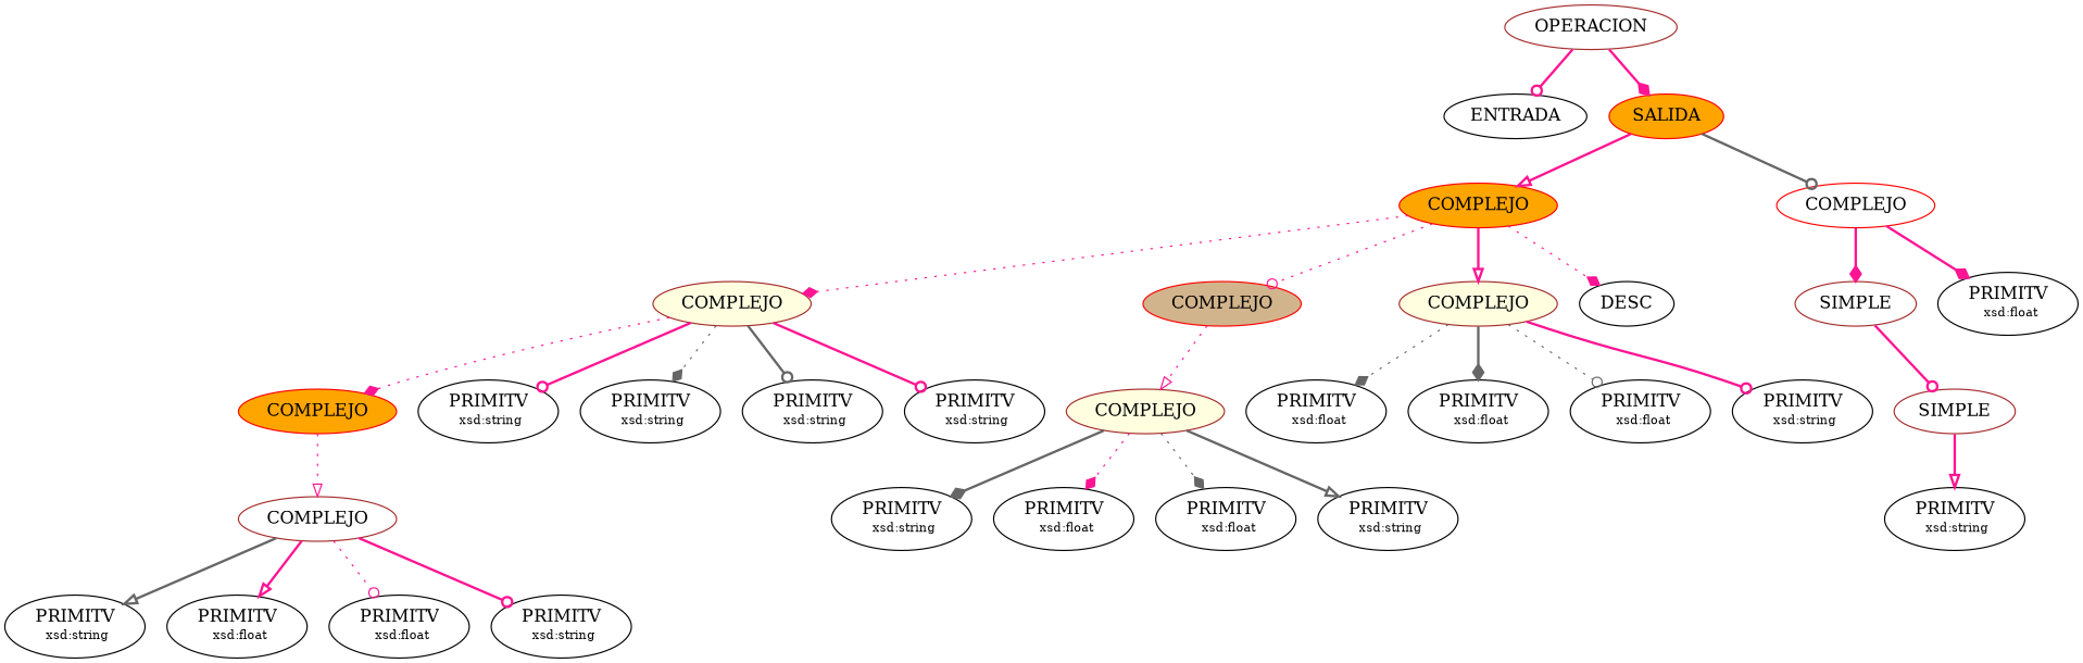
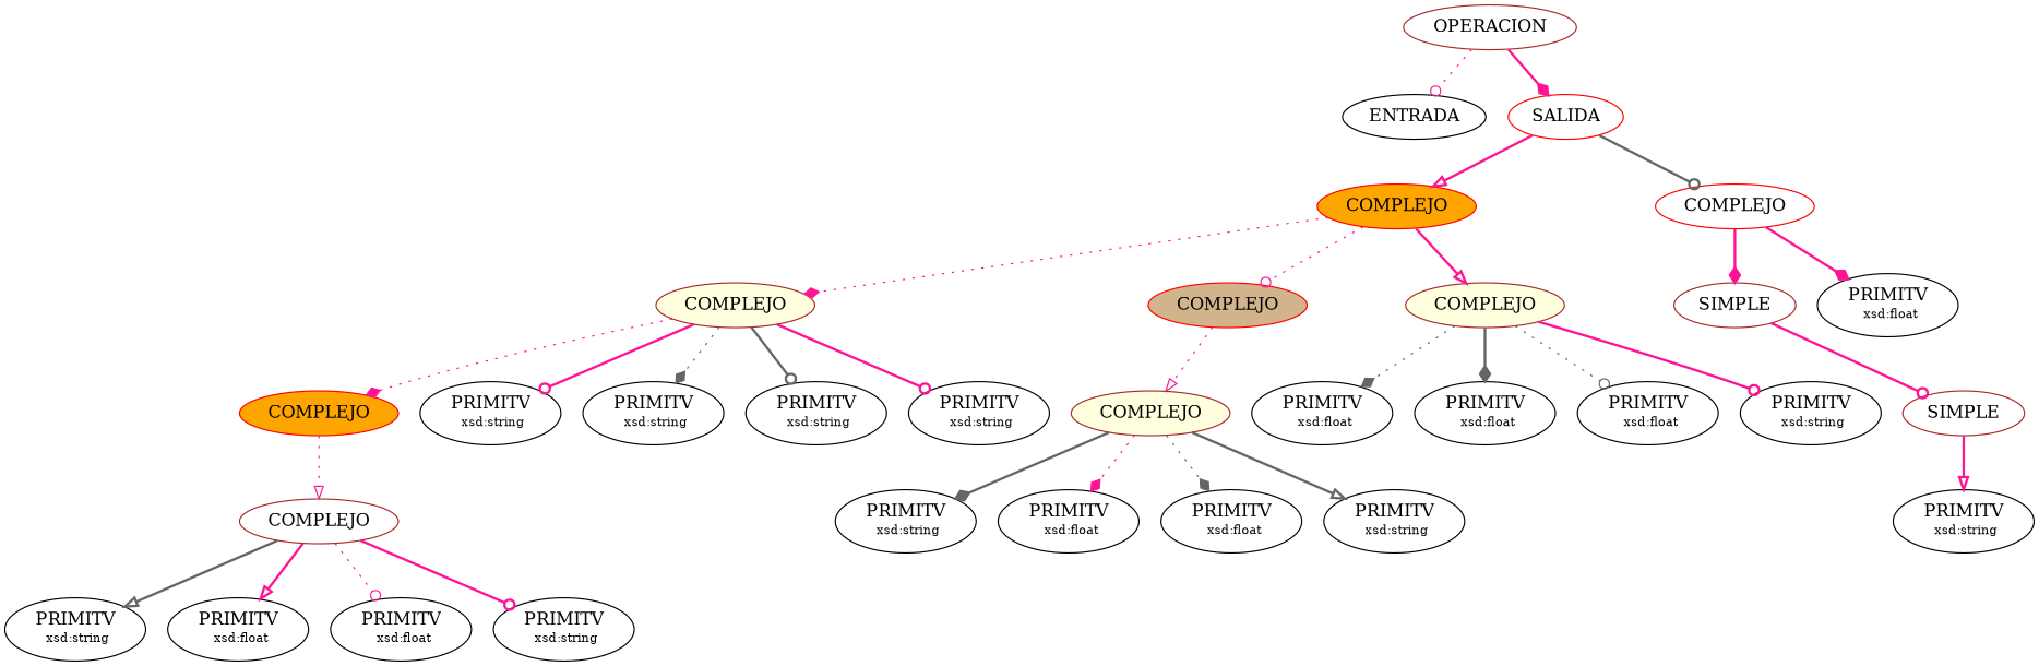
  digraph {
    edge [arrowhead=diamond color=deeppink style=bold]
    n1 [color=brown fillcolor=white label=OPERACION style=filled]
    n2 [label=<ENTRADA>]
-   n3 [color=red fillcolor=orange label=SALIDA style=filled]
+   n3 [color=red fillcolor=white label=SALIDA style=filled]
    n4 [color=red fillcolor=orange label=COMPLEJO style=filled]
    n5 [color=red fillcolor=white label=COMPLEJO style=filled]
    n6 [color=brown fillcolor=lightyellow label=COMPLEJO style=filled]
    n7 [color=red fillcolor=tan label=COMPLEJO style=filled]
    n8 [color=brown fillcolor=lightyellow label=COMPLEJO style=filled]
-   n9 [label=<DESC>]
    n10 [color=brown fillcolor=white label=SIMPLE style=filled]
    n11 [label=<PRIMITV<BR/> <FONT POINT-SIZE="10">xsd:float</FONT>>]
    n12 [color=red fillcolor=orange label=COMPLEJO style=filled]
    n13 [label=<PRIMITV<BR/> <FONT POINT-SIZE="10">xsd:string</FONT>>]
    n14 [label=<PRIMITV<BR/> <FONT POINT-SIZE="10">xsd:string</FONT>>]
    n15 [label=<PRIMITV<BR/> <FONT POINT-SIZE="10">xsd:string</FONT>>]
    n16 [label=<PRIMITV<BR/> <FONT POINT-SIZE="10">xsd:string</FONT>>]
    n17 [color=brown fillcolor=lightyellow label=COMPLEJO style=filled]
    n18 [label=<PRIMITV<BR/> <FONT POINT-SIZE="10">xsd:float</FONT>>]
    n19 [label=<PRIMITV<BR/> <FONT POINT-SIZE="10">xsd:float</FONT>>]
    n20 [label=<PRIMITV<BR/> <FONT POINT-SIZE="10">xsd:float</FONT>>]
    n21 [label=<PRIMITV<BR/> <FONT POINT-SIZE="10">xsd:string</FONT>>]
    n22 [color=brown fillcolor=white label=COMPLEJO style=filled]
    n23 [label=<PRIMITV<BR/> <FONT POINT-SIZE="10">xsd:string</FONT>>]
    n24 [label=<PRIMITV<BR/> <FONT POINT-SIZE="10">xsd:float</FONT>>]
    n25 [label=<PRIMITV<BR/> <FONT POINT-SIZE="10">xsd:float</FONT>>]
    n26 [label=<PRIMITV<BR/> <FONT POINT-SIZE="10">xsd:string</FONT>>]
    n27 [label=<PRIMITV<BR/> <FONT POINT-SIZE="10">xsd:string</FONT>>]
    n28 [label=<PRIMITV<BR/> <FONT POINT-SIZE="10">xsd:float</FONT>>]
    n29 [label=<PRIMITV<BR/> <FONT POINT-SIZE="10">xsd:float</FONT>>]
    n30 [label=<PRIMITV<BR/> <FONT POINT-SIZE="10">xsd:string</FONT>>]
    n31 [color=brown fillcolor=white label=SIMPLE style=filled]
    n32 [label=<PRIMITV<BR/> <FONT POINT-SIZE="10">xsd:string</FONT>>]
-   n1 -> n2 [arrowhead=odot]
+   n1 -> n2 [arrowhead=odot style=dotted]
    n1 -> n3
    n3 -> n4 [arrowhead=onormal]
    n3 -> n5 [arrowhead=odot color=gray40]
    n4 -> n6 [style=dotted]
    n4 -> n7 [arrowhead=odot style=dotted]
    n4 -> n8 [arrowhead=onormal]
-   n4 -> n9 [style=dotted]
    n5 -> n10
    n5 -> n11
    n6 -> n12 [style=dotted]
    n6 -> n13 [arrowhead=odot]
    n6 -> n14 [color=gray40 style=dotted]
    n6 -> n15 [arrowhead=odot color=gray40]
    n6 -> n16 [arrowhead=odot]
    n7 -> n17 [arrowhead=onormal style=dotted]
    n8 -> n18 [color=gray40 style=dotted]
    n8 -> n19 [color=gray40]
    n8 -> n20 [arrowhead=odot color=gray40 style=dotted]
    n8 -> n21 [arrowhead=odot]
    n10 -> n31 [arrowhead=odot]
    n12 -> n22 [arrowhead=onormal style=dotted]
    n17 -> n27 [color=gray40]
    n17 -> n28 [style=dotted]
    n17 -> n29 [color=gray40 style=dotted]
    n17 -> n30 [arrowhead=onormal color=gray40]
    n22 -> n23 [arrowhead=onormal color=gray40]
    n22 -> n24 [arrowhead=onormal]
    n22 -> n25 [arrowhead=odot style=dotted]
    n22 -> n26 [arrowhead=odot]
    n31 -> n32 [arrowhead=onormal]
  }
